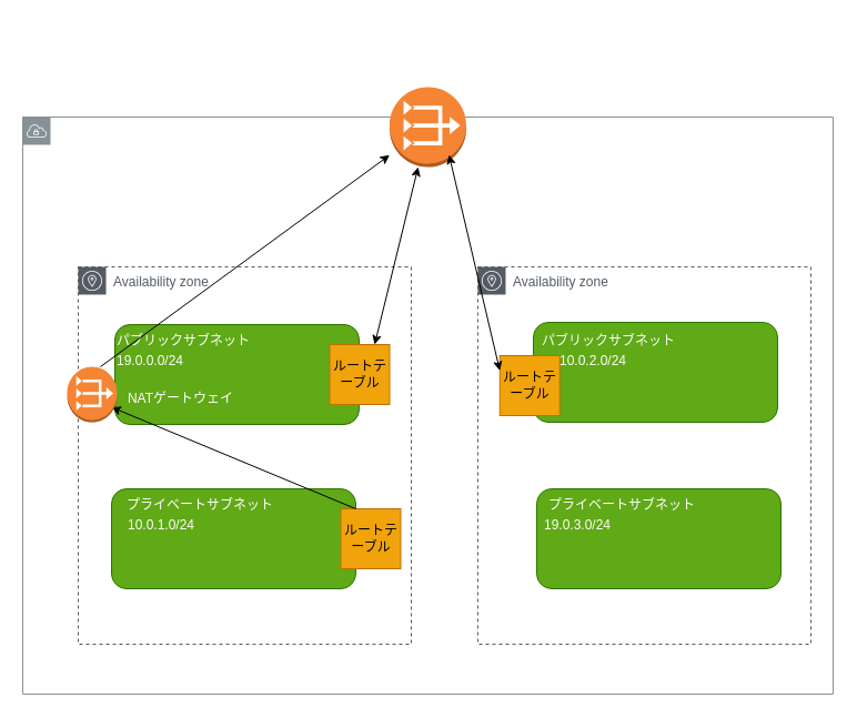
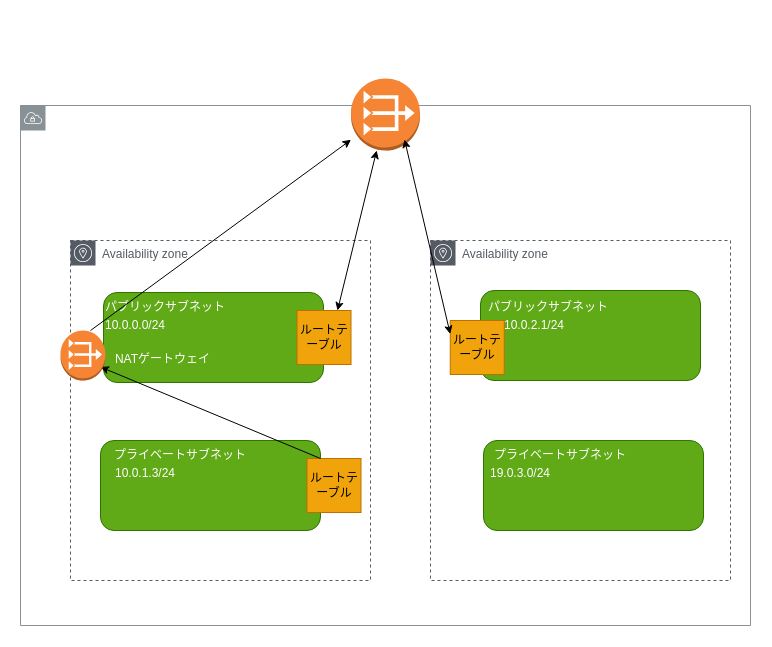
  <mxCell id="0" />
  <mxCell id="1" parent="0" />
  <mxCell id="2" value="VPC" style="sketch=0;outlineConnect=0;gradientColor=none;html=1;whiteSpace=wrap;fontSize=12;fontStyle=0;shape=mxgraph.aws4.group;grIcon=mxgraph.aws4.group_vpc;strokeColor=#879196;fillColor=none;verticalAlign=top;align=left;spacingLeft=30;fontColor=#FFFFFF;dashed=0;" vertex="1" parent="1"><mxGeometry x="20" y="105" width="730" height="520" as="geometry" /></mxCell>
  <mxCell id="3" value="Availability zone" style="sketch=0;outlineConnect=0;gradientColor=none;html=1;whiteSpace=wrap;fontSize=12;fontStyle=0;shape=mxgraph.aws4.group;grIcon=mxgraph.aws4.group_availability_zone;strokeColor=#545B64;fillColor=none;verticalAlign=top;align=left;spacingLeft=30;fontColor=#545B64;dashed=1;" vertex="1" parent="1"><mxGeometry x="70" y="240" width="300" height="340" as="geometry" /></mxCell>
  <mxCell id="4" value="Availability zone" style="sketch=0;outlineConnect=0;gradientColor=none;html=1;whiteSpace=wrap;fontSize=12;fontStyle=0;shape=mxgraph.aws4.group;grIcon=mxgraph.aws4.group_availability_zone;strokeColor=#545B64;fillColor=none;verticalAlign=top;align=left;spacingLeft=30;fontColor=#545B64;dashed=1;" vertex="1" parent="1"><mxGeometry x="430" y="240" width="300" height="340" as="geometry" /></mxCell>
  <mxCell id="5" value="10.0.0.0/16" style="text;html=1;strokeColor=none;fillColor=none;align=center;verticalAlign=middle;whiteSpace=wrap;rounded=0;fontColor=#FFFFFF;" vertex="1" parent="1"><mxGeometry x="45" y="120" width="60" height="30" as="geometry" /></mxCell>
  <mxCell id="6" value="" style="outlineConnect=0;dashed=0;verticalLabelPosition=bottom;verticalAlign=top;align=center;html=1;shape=mxgraph.aws3.vpc_nat_gateway;fillColor=#F58534;gradientColor=none;fontColor=#FFFFFF;" vertex="1" parent="1"><mxGeometry x="350.5" y="78" width="69" height="72" as="geometry" /></mxCell>
  <mxCell id="7" value="インターネットゲートウェイ" style="text;html=1;strokeColor=none;fillColor=none;align=center;verticalAlign=middle;whiteSpace=wrap;rounded=0;fontColor=#FFFFFF;" vertex="1" parent="1"><mxGeometry x="325" y="20" width="124.75" height="48" as="geometry" /></mxCell>
  <mxCell id="8" value="" style="rounded=1;whiteSpace=wrap;html=1;fontColor=#ffffff;fillColor=#60a917;strokeColor=#2D7600;" vertex="1" parent="1"><mxGeometry x="103" y="292" width="220" height="90" as="geometry" /></mxCell>
  <mxCell id="9" value="" style="rounded=1;whiteSpace=wrap;html=1;fontColor=#ffffff;fillColor=#60a917;strokeColor=#2D7600;" vertex="1" parent="1"><mxGeometry x="483" y="440" width="220" height="90" as="geometry" /></mxCell>
  <mxCell id="10" value="" style="rounded=1;whiteSpace=wrap;html=1;fontColor=#ffffff;fontStyle=1;fillColor=#60a917;strokeColor=#2D7600;" vertex="1" parent="1"><mxGeometry x="100" y="440" width="220" height="90" as="geometry" /></mxCell>
  <mxCell id="11" value="" style="rounded=1;whiteSpace=wrap;html=1;fontColor=#ffffff;fontStyle=1;fillColor=#60a917;strokeColor=#2D7600;" vertex="1" parent="1"><mxGeometry x="480" y="290" width="220" height="90" as="geometry" /></mxCell>
  <mxCell id="12" value="パブリックサブネット" style="text;html=1;strokeColor=none;fillColor=none;align=center;verticalAlign=middle;whiteSpace=wrap;rounded=0;fontColor=#FFFFFF;" vertex="1" parent="1"><mxGeometry x="100" y="292" width="130" height="30" as="geometry" /></mxCell>
  <mxCell id="13" value="パブリックサブネット" style="text;html=1;strokeColor=none;fillColor=none;align=center;verticalAlign=middle;whiteSpace=wrap;rounded=0;fontColor=#FFFFFF;" vertex="1" parent="1"><mxGeometry x="483" y="292" width="130" height="30" as="geometry" /></mxCell>
  <mxCell id="14" value="プライベートサブネット" style="text;html=1;strokeColor=none;fillColor=none;align=center;verticalAlign=middle;whiteSpace=wrap;rounded=0;fontColor=#FFFFFF;" vertex="1" parent="1"><mxGeometry x="100" y="440" width="160" height="30" as="geometry" /></mxCell>
  <mxCell id="15" style="edgeStyle=none;html=1;fontColor=#FFFFFF;" edge="1" parent="1" source="17" target="9"><mxGeometry relative="1" as="geometry" /></mxCell>
  <mxCell id="16" style="edgeStyle=none;html=1;fontColor=#FFFFFF;" edge="1" parent="1" source="17" target="9"><mxGeometry relative="1" as="geometry" /></mxCell>
  <mxCell id="17" value="プライベートサブネット" style="text;html=1;strokeColor=none;fillColor=none;align=center;verticalAlign=middle;whiteSpace=wrap;rounded=0;fontColor=#FFFFFF;" vertex="1" parent="1"><mxGeometry x="480" y="440" width="160" height="30" as="geometry" /></mxCell>
  <mxCell id="18" value="ルートテーブル" style="whiteSpace=wrap;html=1;aspect=fixed;fontColor=#000000;fillColor=#f0a30a;strokeColor=#BD7000;" vertex="1" parent="1"><mxGeometry x="296.5" y="310" width="54" height="54" as="geometry" /></mxCell>
  <mxCell id="19" value="ルートテーブル" style="whiteSpace=wrap;html=1;aspect=fixed;fontColor=#000000;fillColor=#f0a30a;strokeColor=#BD7000;" vertex="1" parent="1"><mxGeometry x="449.75" y="320" width="54" height="54" as="geometry" /></mxCell>
  <mxCell id="20" value="ルートテーブル" style="whiteSpace=wrap;html=1;aspect=fixed;fontColor=#000000;fillColor=#f0a30a;strokeColor=#BD7000;" vertex="1" parent="1"><mxGeometry x="306.5" y="458" width="54" height="54" as="geometry" /></mxCell>
- <mxCell id="21" value="19.0.0.0/24" style="text;html=1;strokeColor=none;fillColor=none;align=center;verticalAlign=middle;whiteSpace=wrap;rounded=0;fontColor=#FFFFFF;" vertex="1" parent="1"><mxGeometry x="105" y="310" width="60" height="30" as="geometry" /></mxCell>
- <mxCell id="22" value="10.0.1.0/24" style="text;html=1;strokeColor=none;fillColor=none;align=center;verticalAlign=middle;whiteSpace=wrap;rounded=0;fontColor=#FFFFFF;" vertex="1" parent="1"><mxGeometry x="115" y="458" width="60" height="30" as="geometry" /></mxCell>
- <mxCell id="23" value="10.0.2.0/24" style="text;html=1;strokeColor=none;fillColor=none;align=center;verticalAlign=middle;whiteSpace=wrap;rounded=0;fontColor=#FFFFFF;" vertex="1" parent="1"><mxGeometry x="503.75" y="310" width="60" height="30" as="geometry" /></mxCell>
+ <mxCell id="21" value="10.0.0.0/24" style="text;html=1;strokeColor=none;fillColor=none;align=center;verticalAlign=middle;whiteSpace=wrap;rounded=0;fontColor=#FFFFFF;" vertex="1" parent="1"><mxGeometry x="105" y="310" width="60" height="30" as="geometry" /></mxCell>
+ <mxCell id="22" value="10.0.1.3/24" style="text;html=1;strokeColor=none;fillColor=none;align=center;verticalAlign=middle;whiteSpace=wrap;rounded=0;fontColor=#FFFFFF;" vertex="1" parent="1"><mxGeometry x="115" y="458" width="60" height="30" as="geometry" /></mxCell>
+ <mxCell id="23" value="10.0.2.1/24" style="text;html=1;strokeColor=none;fillColor=none;align=center;verticalAlign=middle;whiteSpace=wrap;rounded=0;fontColor=#FFFFFF;" vertex="1" parent="1"><mxGeometry x="503.75" y="310" width="60" height="30" as="geometry" /></mxCell>
  <mxCell id="24" value="19.0.3.0/24" style="text;html=1;strokeColor=none;fillColor=none;align=center;verticalAlign=middle;whiteSpace=wrap;rounded=0;fontColor=#FFFFFF;" vertex="1" parent="1"><mxGeometry x="490" y="458" width="60" height="30" as="geometry" /></mxCell>
  <mxCell id="25" value="" style="endArrow=classic;startArrow=classic;html=1;fontColor=#FFFFFF;exitX=0.75;exitY=0;exitDx=0;exitDy=0;" edge="1" parent="1" source="18" target="6"><mxGeometry width="50" height="50" relative="1" as="geometry"><mxPoint x="320" y="200" as="sourcePoint" /><mxPoint x="370" y="150" as="targetPoint" /></mxGeometry></mxCell>
  <mxCell id="26" value="" style="endArrow=classic;startArrow=classic;html=1;fontColor=#FFFFFF;entryX=0;entryY=0.25;entryDx=0;entryDy=0;" edge="1" parent="1" target="19"><mxGeometry width="50" height="50" relative="1" as="geometry"><mxPoint x="404" y="139" as="sourcePoint" /><mxPoint x="454" y="89" as="targetPoint" /></mxGeometry></mxCell>
  <mxCell id="27" value="" style="endArrow=classic;html=1;fontColor=#FFFFFF;entryX=0;entryY=0.75;entryDx=0;entryDy=0;" edge="1" parent="1" target="29"><mxGeometry width="50" height="50" relative="1" as="geometry"><mxPoint x="320" y="458" as="sourcePoint" /><mxPoint x="370" y="408" as="targetPoint" /></mxGeometry></mxCell>
  <mxCell id="28" value="" style="outlineConnect=0;dashed=0;verticalLabelPosition=bottom;verticalAlign=top;align=center;html=1;shape=mxgraph.aws3.vpc_nat_gateway;fillColor=#F58534;gradientColor=none;fontColor=#FFFFFF;" vertex="1" parent="1"><mxGeometry x="60" y="330" width="45" height="50" as="geometry" /></mxCell>
  <mxCell id="29" value="NATゲートウェイ" style="text;html=1;strokeColor=none;fillColor=none;align=center;verticalAlign=middle;whiteSpace=wrap;rounded=0;fontColor=#FFFFFF;" vertex="1" parent="1"><mxGeometry x="100" y="344" width="125" height="30" as="geometry" /></mxCell>
  <mxCell id="30" value="" style="endArrow=classic;html=1;fontColor=#FFFFFF;" edge="1" parent="1" target="6"><mxGeometry width="50" height="50" relative="1" as="geometry"><mxPoint x="90" y="330" as="sourcePoint" /><mxPoint x="140" y="280" as="targetPoint" /></mxGeometry></mxCell>
